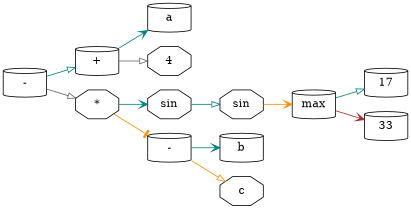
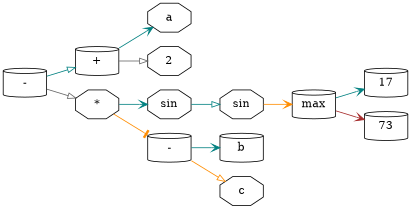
  digraph {
    rankdir=LR
    node [shape=cylinder]
    edge [arrowhead=onormal color=teal]
    n1 [label="-"]
    n2 [label="+"]
    n3 [label="*" shape=octagon]
-   n4 [label=a]
-   n5 [label=4 shape=octagon]
+   n4 [label=a shape=octagon]
+   n5 [label=2 shape=octagon]
    n6 [label=sin shape=octagon]
    n7 [label="-"]
    n8 [label=sin shape=octagon]
    n9 [label=b]
    n10 [label=c shape=octagon]
    n11 [label=max]
    n12 [label=17]
-   n13 [label=33]
+   n13 [label=73]
    n1 -> n2
    n1 -> n3 [color=gray40]
    n2 -> n4 [arrowhead=vee]
    n2 -> n5 [color=gray40]
    n3 -> n6 [arrowhead=vee]
    n3 -> n7 [arrowhead=tee color=darkorange]
    n6 -> n8
    n7 -> n9 [arrowhead=vee]
    n7 -> n10 [color=darkorange]
    n8 -> n11 [arrowhead=vee color=darkorange]
-   n11 -> n12
+   n11 -> n12 [arrowhead=vee]
    n11 -> n13 [arrowhead=vee color=brown]
  }
